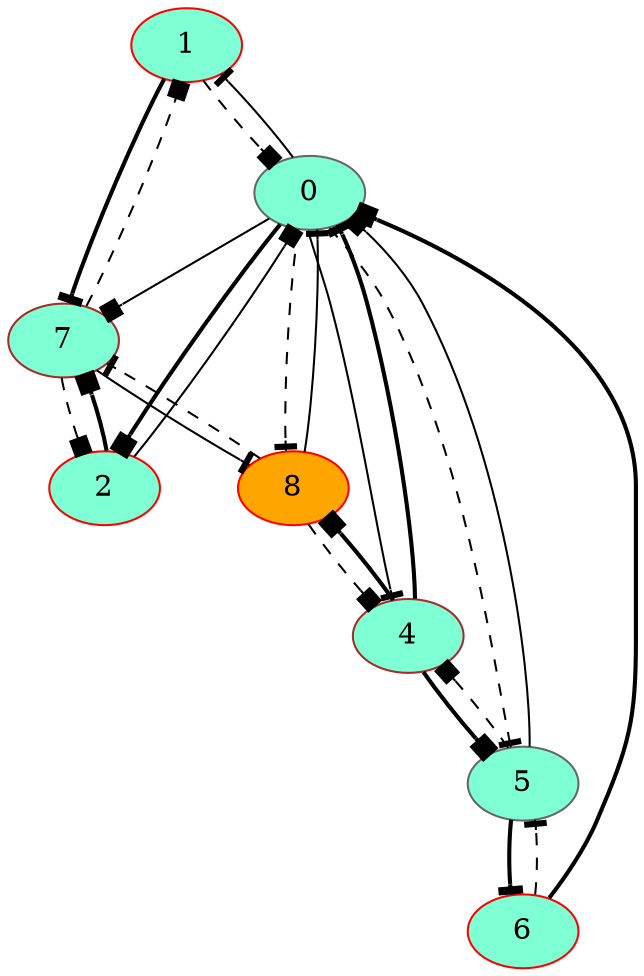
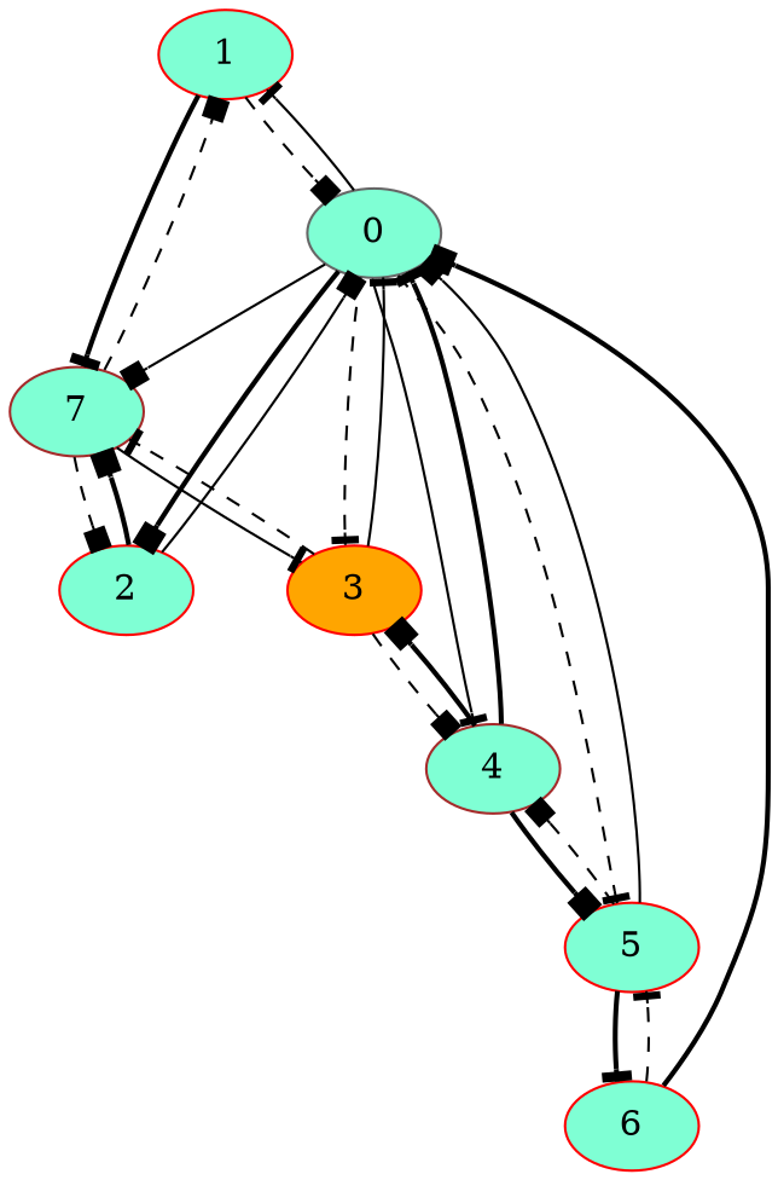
  digraph {
    node [color=red fillcolor=aquamarine style=filled]
    edge [arrowhead=box style=dashed]
    1
    0 [color=gray40]
    2
-   3 [fillcolor=orange label=8]
+   3 [fillcolor=orange]
    4 [color=brown]
-   5 [color=gray40]
+   5
    7 [color=brown]
    6
    1 -> 0
    1 -> 7 [arrowhead=tee style=bold]
    0 -> 1 [arrowhead=tee style=solid]
    0 -> 2 [style=bold]
    0 -> 3 [arrowhead=tee]
    0 -> 4 [arrowhead=tee style=solid]
    0 -> 5 [arrowhead=tee]
    0 -> 7 [style=solid]
    2 -> 0 [style=solid]
    2 -> 7 [style=bold]
    3 -> 0 [arrowhead=tee style=solid]
    3 -> 4
    3 -> 7 [arrowhead=tee]
    4 -> 0 [arrowhead=tee style=bold]
    4 -> 3 [style=bold]
    4 -> 5 [style=bold]
    5 -> 0 [style=solid]
    5 -> 4
    5 -> 6 [arrowhead=tee style=bold]
    7 -> 1
    7 -> 2
    7 -> 3 [arrowhead=tee style=solid]
    6 -> 0 [style=bold]
    6 -> 5 [arrowhead=tee]
  }
